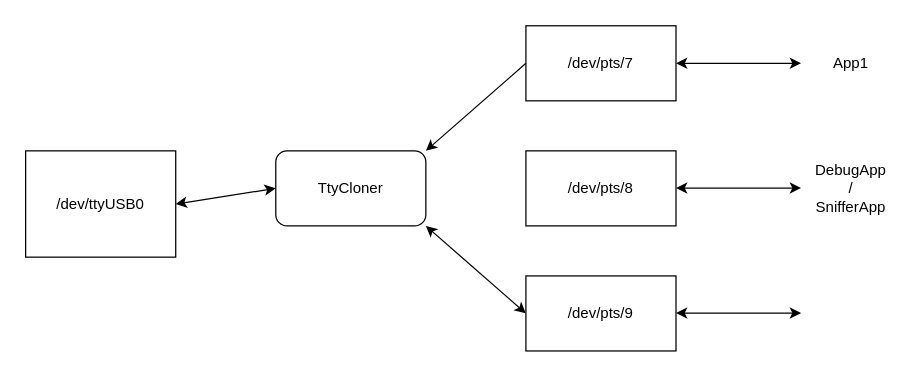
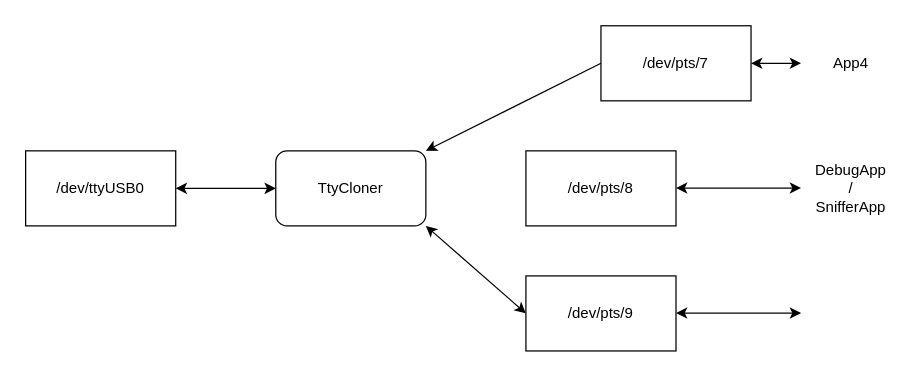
  <mxCell id="0" />
  <mxCell id="1" parent="0" />
- <mxCell id="2" value="/dev/ttyUSB0" style="rounded=0;whiteSpace=wrap;html=1;" parent="1" vertex="1"><mxGeometry x="20" y="120" width="120" height="85" as="geometry" /></mxCell>
- <mxCell id="3" value="/dev/pts/7" style="rounded=0;whiteSpace=wrap;html=1;" parent="1" vertex="1"><mxGeometry x="420" y="20" width="120" height="60" as="geometry" /></mxCell>
+ <mxCell id="2" value="/dev/ttyUSB0" style="rounded=0;whiteSpace=wrap;html=1;" parent="1" vertex="1"><mxGeometry x="20" y="120" width="120" height="60" as="geometry" /></mxCell>
+ <mxCell id="3" value="/dev/pts/7" style="rounded=0;whiteSpace=wrap;html=1;" parent="1" vertex="1"><mxGeometry x="480" y="20" width="120" height="60" as="geometry" /></mxCell>
  <mxCell id="4" value="/dev/pts/8" style="rounded=0;whiteSpace=wrap;html=1;" parent="1" vertex="1"><mxGeometry x="420" y="120" width="120" height="60" as="geometry" /></mxCell>
  <mxCell id="5" value="/dev/pts/9" style="rounded=0;whiteSpace=wrap;html=1;" parent="1" vertex="1"><mxGeometry x="420" y="220" width="120" height="60" as="geometry" /></mxCell>
  <mxCell id="6" value="" style="endArrow=classic;startArrow=classic;html=1;entryX=0;entryY=0.5;entryDx=0;entryDy=0;exitX=1;exitY=1;exitDx=0;exitDy=0;" parent="1" source="13" target="5" edge="1"><mxGeometry width="50" height="50" relative="1" as="geometry"><mxPoint x="210" y="200" as="sourcePoint" /><mxPoint x="260" y="230" as="targetPoint" /></mxGeometry></mxCell>
  <mxCell id="7" value="" style="endArrow=none;startArrow=classic;html=1;exitX=1;exitY=0;exitDx=0;exitDy=0;entryX=0;entryY=0.5;entryDx=0;entryDy=0;" parent="1" source="13" target="3" edge="1"><mxGeometry width="50" height="50" relative="1" as="geometry"><mxPoint x="190" y="120" as="sourcePoint" /><mxPoint x="240" y="70" as="targetPoint" /></mxGeometry></mxCell>
  <mxCell id="8" value="" style="endArrow=classic;startArrow=classic;html=1;exitX=1;exitY=0.5;exitDx=0;exitDy=0;" parent="1" source="3" edge="1"><mxGeometry width="50" height="50" relative="1" as="geometry"><mxPoint x="600" y="80" as="sourcePoint" /><mxPoint x="640" y="50" as="targetPoint" /></mxGeometry></mxCell>
  <mxCell id="9" value="" style="endArrow=classic;startArrow=classic;html=1;exitX=1;exitY=0.5;exitDx=0;exitDy=0;" parent="1" edge="1"><mxGeometry width="50" height="50" relative="1" as="geometry"><mxPoint x="540" y="149.71" as="sourcePoint" /><mxPoint x="640" y="149.71" as="targetPoint" /></mxGeometry></mxCell>
  <mxCell id="10" value="" style="endArrow=classic;startArrow=classic;html=1;exitX=1;exitY=0.5;exitDx=0;exitDy=0;" parent="1" edge="1"><mxGeometry width="50" height="50" relative="1" as="geometry"><mxPoint x="540" y="249.71" as="sourcePoint" /><mxPoint x="640" y="249.71" as="targetPoint" /></mxGeometry></mxCell>
- <mxCell id="11" value="App1" style="text;html=1;strokeColor=none;fillColor=none;align=center;verticalAlign=middle;whiteSpace=wrap;rounded=0;" parent="1" vertex="1"><mxGeometry x="660" y="40" width="40" height="20" as="geometry" /></mxCell>
+ <mxCell id="11" value="App4" style="text;html=1;strokeColor=none;fillColor=none;align=center;verticalAlign=middle;whiteSpace=wrap;rounded=0;" parent="1" vertex="1"><mxGeometry x="660" y="40" width="40" height="20" as="geometry" /></mxCell>
  <mxCell id="12" value="DebugApp&lt;br&gt;/&lt;br&gt;SnifferApp" style="text;html=1;strokeColor=none;fillColor=none;align=center;verticalAlign=middle;whiteSpace=wrap;rounded=0;" parent="1" vertex="1"><mxGeometry x="660" y="140" width="40" height="20" as="geometry" /></mxCell>
  <mxCell id="13" value="TtyCloner" style="rounded=1;whiteSpace=wrap;html=1;glass=0;sketch=0;shadow=0;" vertex="1" parent="1"><mxGeometry x="220" y="120" width="120" height="60" as="geometry" /></mxCell>
  <mxCell id="14" value="" style="endArrow=classic;startArrow=classic;html=1;exitX=1;exitY=0.5;exitDx=0;exitDy=0;entryX=0;entryY=0.5;entryDx=0;entryDy=0;" edge="1" parent="1" source="2" target="13"><mxGeometry width="50" height="50" relative="1" as="geometry"><mxPoint x="150" y="270" as="sourcePoint" /><mxPoint x="200" y="220" as="targetPoint" /></mxGeometry></mxCell>
